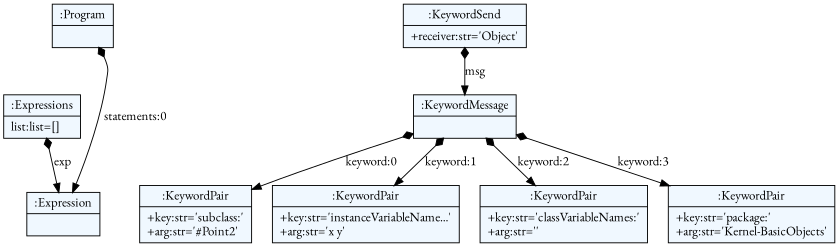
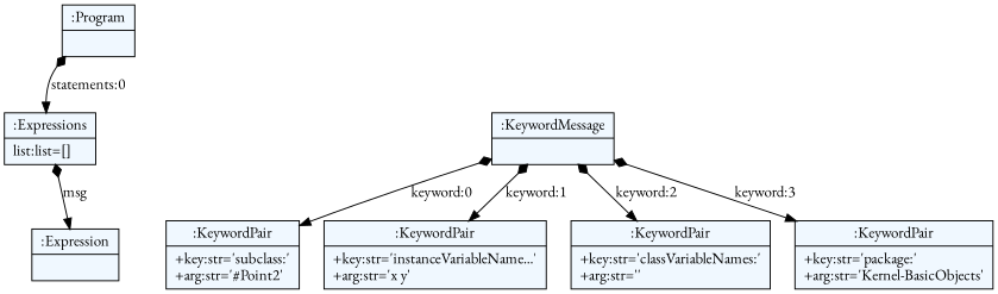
  digraph {
    fontname="EB Garamond"
    fontsize=8
    nodesep=0.3
    node [fillcolor=aliceblue fontname="EB Garamond" shape=record style=filled]
    edge [arrowtail=diamond dir=both fontname="EB Garamond"]
    n1 [label="{:Program|}"]
    n2 [label="{:Expressions|list:list=[]\l}"]
    n3 [label="{:Expression|}"]
-   n4 [label="{:KeywordSend|+receiver:str='Object'\l}"]
    n5 [label="{:KeywordMessage|}"]
    n6 [label="{:KeywordPair|+key:str='subclass:'\l+arg:str='#Point2'\l}"]
    n7 [label="{:KeywordPair|+key:str='instanceVariableName...'\l+arg:str='x y'\l}"]
    n8 [label="{:KeywordPair|+key:str='classVariableNames:'\l+arg:str=''\l}"]
    n9 [label="{:KeywordPair|+key:str='package:'\l+arg:str='Kernel-BasicObjects'\l}"]
-   n1 -> n3 [label="statements:0"]
-   n2 -> n3 [label=exp]
-   n4 -> n5 [label=msg]
+   n1 -> n2 [label="statements:0"]
+   n2 -> n3 [label=msg]
    n5 -> n6 [label="keyword:0"]
    n5 -> n7 [label="keyword:1"]
    n5 -> n8 [label="keyword:2"]
    n5 -> n9 [label="keyword:3"]
  }
